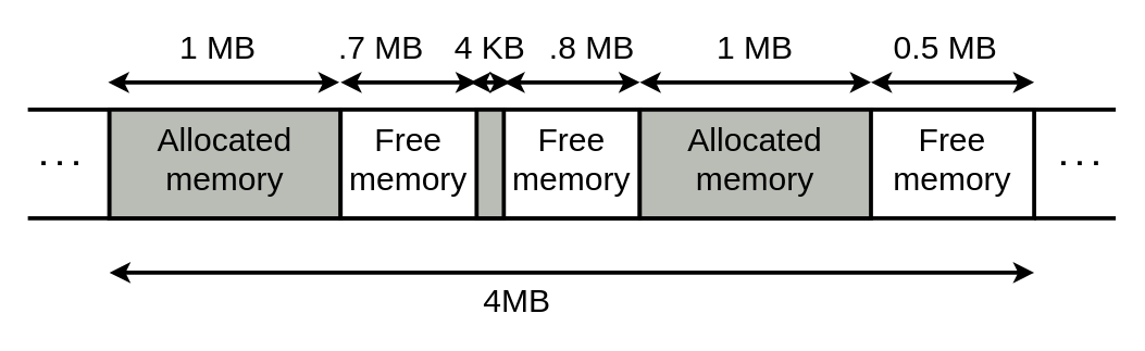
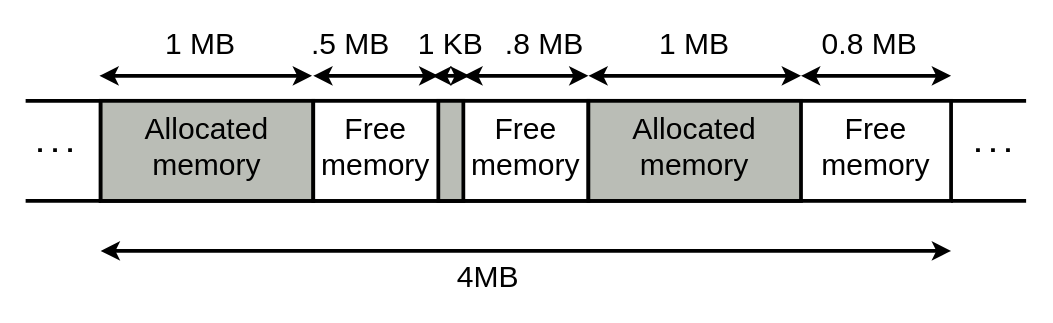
  <mxCell id="0" />
  <mxCell id="1" parent="0" />
  <mxCell id="2" value="" style="rounded=0;whiteSpace=wrap;html=1;strokeWidth=3;" parent="1" vertex="1"><mxGeometry x="80" y="80" width="680" height="80" as="geometry" /></mxCell>
  <mxCell id="3" value="" style="rounded=0;whiteSpace=wrap;html=1;strokeWidth=3;fillColor=#babdb6;" parent="1" vertex="1"><mxGeometry x="80" y="80" width="170" height="80" as="geometry" /></mxCell>
  <mxCell id="4" value="" style="rounded=0;whiteSpace=wrap;html=1;strokeWidth=3;" parent="1" vertex="1"><mxGeometry x="250" y="80" width="220" height="80" as="geometry" /></mxCell>
  <mxCell id="5" value="" style="rounded=0;whiteSpace=wrap;html=1;strokeWidth=3;fillColor=#babdb6;" parent="1" vertex="1"><mxGeometry x="470" y="80" width="170" height="80" as="geometry" /></mxCell>
  <mxCell id="6" value="&lt;div&gt;&lt;font style=&quot;font-size: 24px;&quot;&gt;Allocated&lt;/font&gt;&lt;/div&gt;&lt;div&gt;&lt;font style=&quot;font-size: 24px;&quot;&gt;memory&lt;br&gt;&lt;/font&gt;&lt;/div&gt;&lt;font size=&quot;3&quot;&gt;&lt;br&gt;&lt;/font&gt;" style="text;html=1;strokeColor=none;fillColor=none;align=center;verticalAlign=middle;whiteSpace=wrap;rounded=0;" parent="1" vertex="1"><mxGeometry x="95" y="112" width="140" height="30" as="geometry" /></mxCell>
  <mxCell id="7" value="&lt;font style=&quot;font-size: 24px;&quot;&gt;Free&lt;/font&gt;&lt;br&gt;&lt;div&gt;&lt;font style=&quot;font-size: 24px;&quot;&gt;memory&lt;br&gt;&lt;/font&gt;&lt;/div&gt;&lt;font size=&quot;3&quot;&gt;&lt;br&gt;&lt;/font&gt;" style="text;html=1;strokeColor=none;fillColor=none;align=center;verticalAlign=middle;whiteSpace=wrap;rounded=0;" parent="1" vertex="1"><mxGeometry x="230" y="112" width="140" height="30" as="geometry" /></mxCell>
  <mxCell id="8" value="&lt;div&gt;&lt;font style=&quot;font-size: 24px;&quot;&gt;Allocated&lt;/font&gt;&lt;/div&gt;&lt;div&gt;&lt;font style=&quot;font-size: 24px;&quot;&gt;memory&lt;br&gt;&lt;/font&gt;&lt;/div&gt;&lt;font size=&quot;3&quot;&gt;&lt;br&gt;&lt;/font&gt;" style="text;html=1;strokeColor=none;fillColor=none;align=center;verticalAlign=middle;whiteSpace=wrap;rounded=0;" parent="1" vertex="1"><mxGeometry x="485" y="112" width="140" height="30" as="geometry" /></mxCell>
  <mxCell id="9" value="&lt;font style=&quot;font-size: 24px;&quot;&gt;Free&lt;/font&gt;&lt;br&gt;&lt;div&gt;&lt;font style=&quot;font-size: 24px;&quot;&gt;memory&lt;br&gt;&lt;/font&gt;&lt;/div&gt;&lt;font size=&quot;3&quot;&gt;&lt;br&gt;&lt;/font&gt;" style="text;html=1;strokeColor=none;fillColor=none;align=center;verticalAlign=middle;whiteSpace=wrap;rounded=0;" parent="1" vertex="1"><mxGeometry x="630" y="112" width="140" height="30" as="geometry" /></mxCell>
  <mxCell id="10" value="" style="endArrow=none;html=1;rounded=0;strokeWidth=3;entryX=0;entryY=0;entryDx=0;entryDy=0;" parent="1" target="3" edge="1"><mxGeometry width="50" height="50" relative="1" as="geometry"><mxPoint x="20" y="80" as="sourcePoint" /><mxPoint x="470" y="110" as="targetPoint" /></mxGeometry></mxCell>
  <mxCell id="11" value="" style="endArrow=none;html=1;rounded=0;strokeWidth=3;entryX=0;entryY=0;entryDx=0;entryDy=0;" parent="1" edge="1"><mxGeometry width="50" height="50" relative="1" as="geometry"><mxPoint x="20" y="160" as="sourcePoint" /><mxPoint x="80" y="160" as="targetPoint" /></mxGeometry></mxCell>
  <mxCell id="12" value="" style="endArrow=none;dashed=1;html=1;dashPattern=1 3;strokeWidth=3;rounded=0;" parent="1" edge="1"><mxGeometry width="50" height="50" relative="1" as="geometry"><mxPoint x="30" y="119.5" as="sourcePoint" /><mxPoint x="60" y="119.5" as="targetPoint" /></mxGeometry></mxCell>
  <mxCell id="13" value="" style="endArrow=none;html=1;rounded=0;strokeWidth=3;entryX=0;entryY=0;entryDx=0;entryDy=0;" parent="1" edge="1"><mxGeometry width="50" height="50" relative="1" as="geometry"><mxPoint x="760" y="80" as="sourcePoint" /><mxPoint x="820" y="80" as="targetPoint" /></mxGeometry></mxCell>
  <mxCell id="14" value="" style="endArrow=none;html=1;rounded=0;strokeWidth=3;entryX=0;entryY=0;entryDx=0;entryDy=0;" parent="1" edge="1"><mxGeometry width="50" height="50" relative="1" as="geometry"><mxPoint x="760" y="160" as="sourcePoint" /><mxPoint x="820" y="160" as="targetPoint" /></mxGeometry></mxCell>
  <mxCell id="15" value="" style="endArrow=none;dashed=1;html=1;dashPattern=1 3;strokeWidth=3;rounded=0;" parent="1" edge="1"><mxGeometry width="50" height="50" relative="1" as="geometry"><mxPoint x="780" y="119.5" as="sourcePoint" /><mxPoint x="814" y="119.5" as="targetPoint" /></mxGeometry></mxCell>
  <mxCell id="16" value="" style="endArrow=classic;startArrow=classic;html=1;rounded=0;strokeWidth=3;" parent="1" edge="1"><mxGeometry width="50" height="50" relative="1" as="geometry"><mxPoint x="80" y="200" as="sourcePoint" /><mxPoint x="760" y="200" as="targetPoint" /></mxGeometry></mxCell>
- <mxCell id="17" value="&lt;font style=&quot;font-size: 24px;&quot;&gt;4MB&lt;/font&gt;" style="text;html=1;strokeColor=none;fillColor=none;align=center;verticalAlign=middle;whiteSpace=wrap;rounded=0;" parent="1" vertex="1"><mxGeometry x="310" y="206" width="140" height="30" as="geometry" /></mxCell>
+ <mxCell id="17" value="&lt;font style=&quot;font-size: 24px;&quot;&gt;4MB&lt;/font&gt;" style="text;html=1;strokeColor=none;fillColor=none;align=center;verticalAlign=middle;whiteSpace=wrap;rounded=0;" parent="1" vertex="1"><mxGeometry x="320" y="206" width="140" height="30" as="geometry" /></mxCell>
  <mxCell id="18" value="" style="endArrow=classic;startArrow=classic;html=1;rounded=0;strokeWidth=3;" parent="1" edge="1"><mxGeometry width="50" height="50" relative="1" as="geometry"><mxPoint x="79" y="60" as="sourcePoint" /><mxPoint x="249" y="60" as="targetPoint" /></mxGeometry></mxCell>
  <mxCell id="19" value="&lt;font style=&quot;font-size: 24px;&quot;&gt;1 MB&lt;br&gt;&lt;/font&gt;" style="text;html=1;strokeColor=none;fillColor=none;align=center;verticalAlign=middle;whiteSpace=wrap;rounded=0;" parent="1" vertex="1"><mxGeometry x="90" y="20" width="140" height="30" as="geometry" /></mxCell>
  <mxCell id="20" value="" style="endArrow=classic;startArrow=classic;html=1;rounded=0;strokeWidth=3;" parent="1" edge="1"><mxGeometry width="50" height="50" relative="1" as="geometry"><mxPoint x="250" y="60" as="sourcePoint" /><mxPoint x="350" y="60" as="targetPoint" /></mxGeometry></mxCell>
- <mxCell id="21" value="&lt;font style=&quot;font-size: 24px;&quot;&gt;.7 MB&lt;br&gt;&lt;/font&gt;" style="text;html=1;strokeColor=none;fillColor=none;align=center;verticalAlign=middle;whiteSpace=wrap;rounded=0;" parent="1" vertex="1"><mxGeometry x="240" y="20" width="80" height="30" as="geometry" /></mxCell>
+ <mxCell id="21" value="&lt;font style=&quot;font-size: 24px;&quot;&gt;.5 MB&lt;br&gt;&lt;/font&gt;" style="text;html=1;strokeColor=none;fillColor=none;align=center;verticalAlign=middle;whiteSpace=wrap;rounded=0;" parent="1" vertex="1"><mxGeometry x="240" y="20" width="80" height="30" as="geometry" /></mxCell>
  <mxCell id="22" value="" style="endArrow=classic;startArrow=classic;html=1;rounded=0;strokeWidth=3;" parent="1" edge="1"><mxGeometry width="50" height="50" relative="1" as="geometry"><mxPoint x="470" y="60" as="sourcePoint" /><mxPoint x="640" y="60" as="targetPoint" /></mxGeometry></mxCell>
  <mxCell id="23" value="&lt;font style=&quot;font-size: 24px;&quot;&gt;1 MB&lt;br&gt;&lt;/font&gt;" style="text;html=1;strokeColor=none;fillColor=none;align=center;verticalAlign=middle;whiteSpace=wrap;rounded=0;" parent="1" vertex="1"><mxGeometry x="485" y="20" width="140" height="30" as="geometry" /></mxCell>
  <mxCell id="24" value="" style="endArrow=classic;startArrow=classic;html=1;rounded=0;strokeWidth=3;" parent="1" edge="1"><mxGeometry width="50" height="50" relative="1" as="geometry"><mxPoint x="640" y="60" as="sourcePoint" /><mxPoint x="760" y="60" as="targetPoint" /></mxGeometry></mxCell>
- <mxCell id="25" value="&lt;font style=&quot;font-size: 24px;&quot;&gt;0.5 MB&lt;br&gt;&lt;/font&gt;" style="text;html=1;strokeColor=none;fillColor=none;align=center;verticalAlign=middle;whiteSpace=wrap;rounded=0;" parent="1" vertex="1"><mxGeometry x="625" y="20" width="140" height="30" as="geometry" /></mxCell>
+ <mxCell id="25" value="&lt;font style=&quot;font-size: 24px;&quot;&gt;0.8 MB&lt;br&gt;&lt;/font&gt;" style="text;html=1;strokeColor=none;fillColor=none;align=center;verticalAlign=middle;whiteSpace=wrap;rounded=0;" parent="1" vertex="1"><mxGeometry x="625" y="20" width="140" height="30" as="geometry" /></mxCell>
  <mxCell id="26" value="" style="rounded=0;whiteSpace=wrap;html=1;strokeWidth=3;fillColor=#babdb6;" vertex="1" parent="1"><mxGeometry x="350" y="80" width="20" height="80" as="geometry" /></mxCell>
  <mxCell id="27" value="&lt;font style=&quot;font-size: 24px;&quot;&gt;Free&lt;/font&gt;&lt;br&gt;&lt;div&gt;&lt;font style=&quot;font-size: 24px;&quot;&gt;memory&lt;br&gt;&lt;/font&gt;&lt;/div&gt;&lt;font size=&quot;3&quot;&gt;&lt;br&gt;&lt;/font&gt;" style="text;html=1;strokeColor=none;fillColor=none;align=center;verticalAlign=middle;whiteSpace=wrap;rounded=0;" vertex="1" parent="1"><mxGeometry x="350" y="112" width="140" height="30" as="geometry" /></mxCell>
  <mxCell id="28" value="" style="endArrow=classic;startArrow=classic;html=1;rounded=0;strokeWidth=3;" edge="1" parent="1"><mxGeometry width="50" height="50" relative="1" as="geometry"><mxPoint x="370" y="60" as="sourcePoint" /><mxPoint x="470" y="60" as="targetPoint" /></mxGeometry></mxCell>
  <mxCell id="29" value="" style="endArrow=classic;startArrow=classic;html=1;rounded=0;strokeWidth=3;" edge="1" parent="1"><mxGeometry width="50" height="50" relative="1" as="geometry"><mxPoint x="345" y="60" as="sourcePoint" /><mxPoint x="375" y="60" as="targetPoint" /></mxGeometry></mxCell>
  <mxCell id="30" value="&lt;font style=&quot;font-size: 24px;&quot;&gt;.8 MB&lt;br&gt;&lt;/font&gt;" style="text;html=1;strokeColor=none;fillColor=none;align=center;verticalAlign=middle;whiteSpace=wrap;rounded=0;" vertex="1" parent="1"><mxGeometry x="385" y="20" width="100" height="30" as="geometry" /></mxCell>
- <mxCell id="31" value="&lt;font style=&quot;font-size: 24px;&quot;&gt;4 KB&lt;br&gt;&lt;/font&gt;" style="text;html=1;strokeColor=none;fillColor=none;align=center;verticalAlign=middle;whiteSpace=wrap;rounded=0;" vertex="1" parent="1"><mxGeometry x="320" y="20" width="80" height="30" as="geometry" /></mxCell>
+ <mxCell id="31" value="&lt;font style=&quot;font-size: 24px;&quot;&gt;1 KB&lt;br&gt;&lt;/font&gt;" style="text;html=1;strokeColor=none;fillColor=none;align=center;verticalAlign=middle;whiteSpace=wrap;rounded=0;" vertex="1" parent="1"><mxGeometry x="320" y="20" width="80" height="30" as="geometry" /></mxCell>
